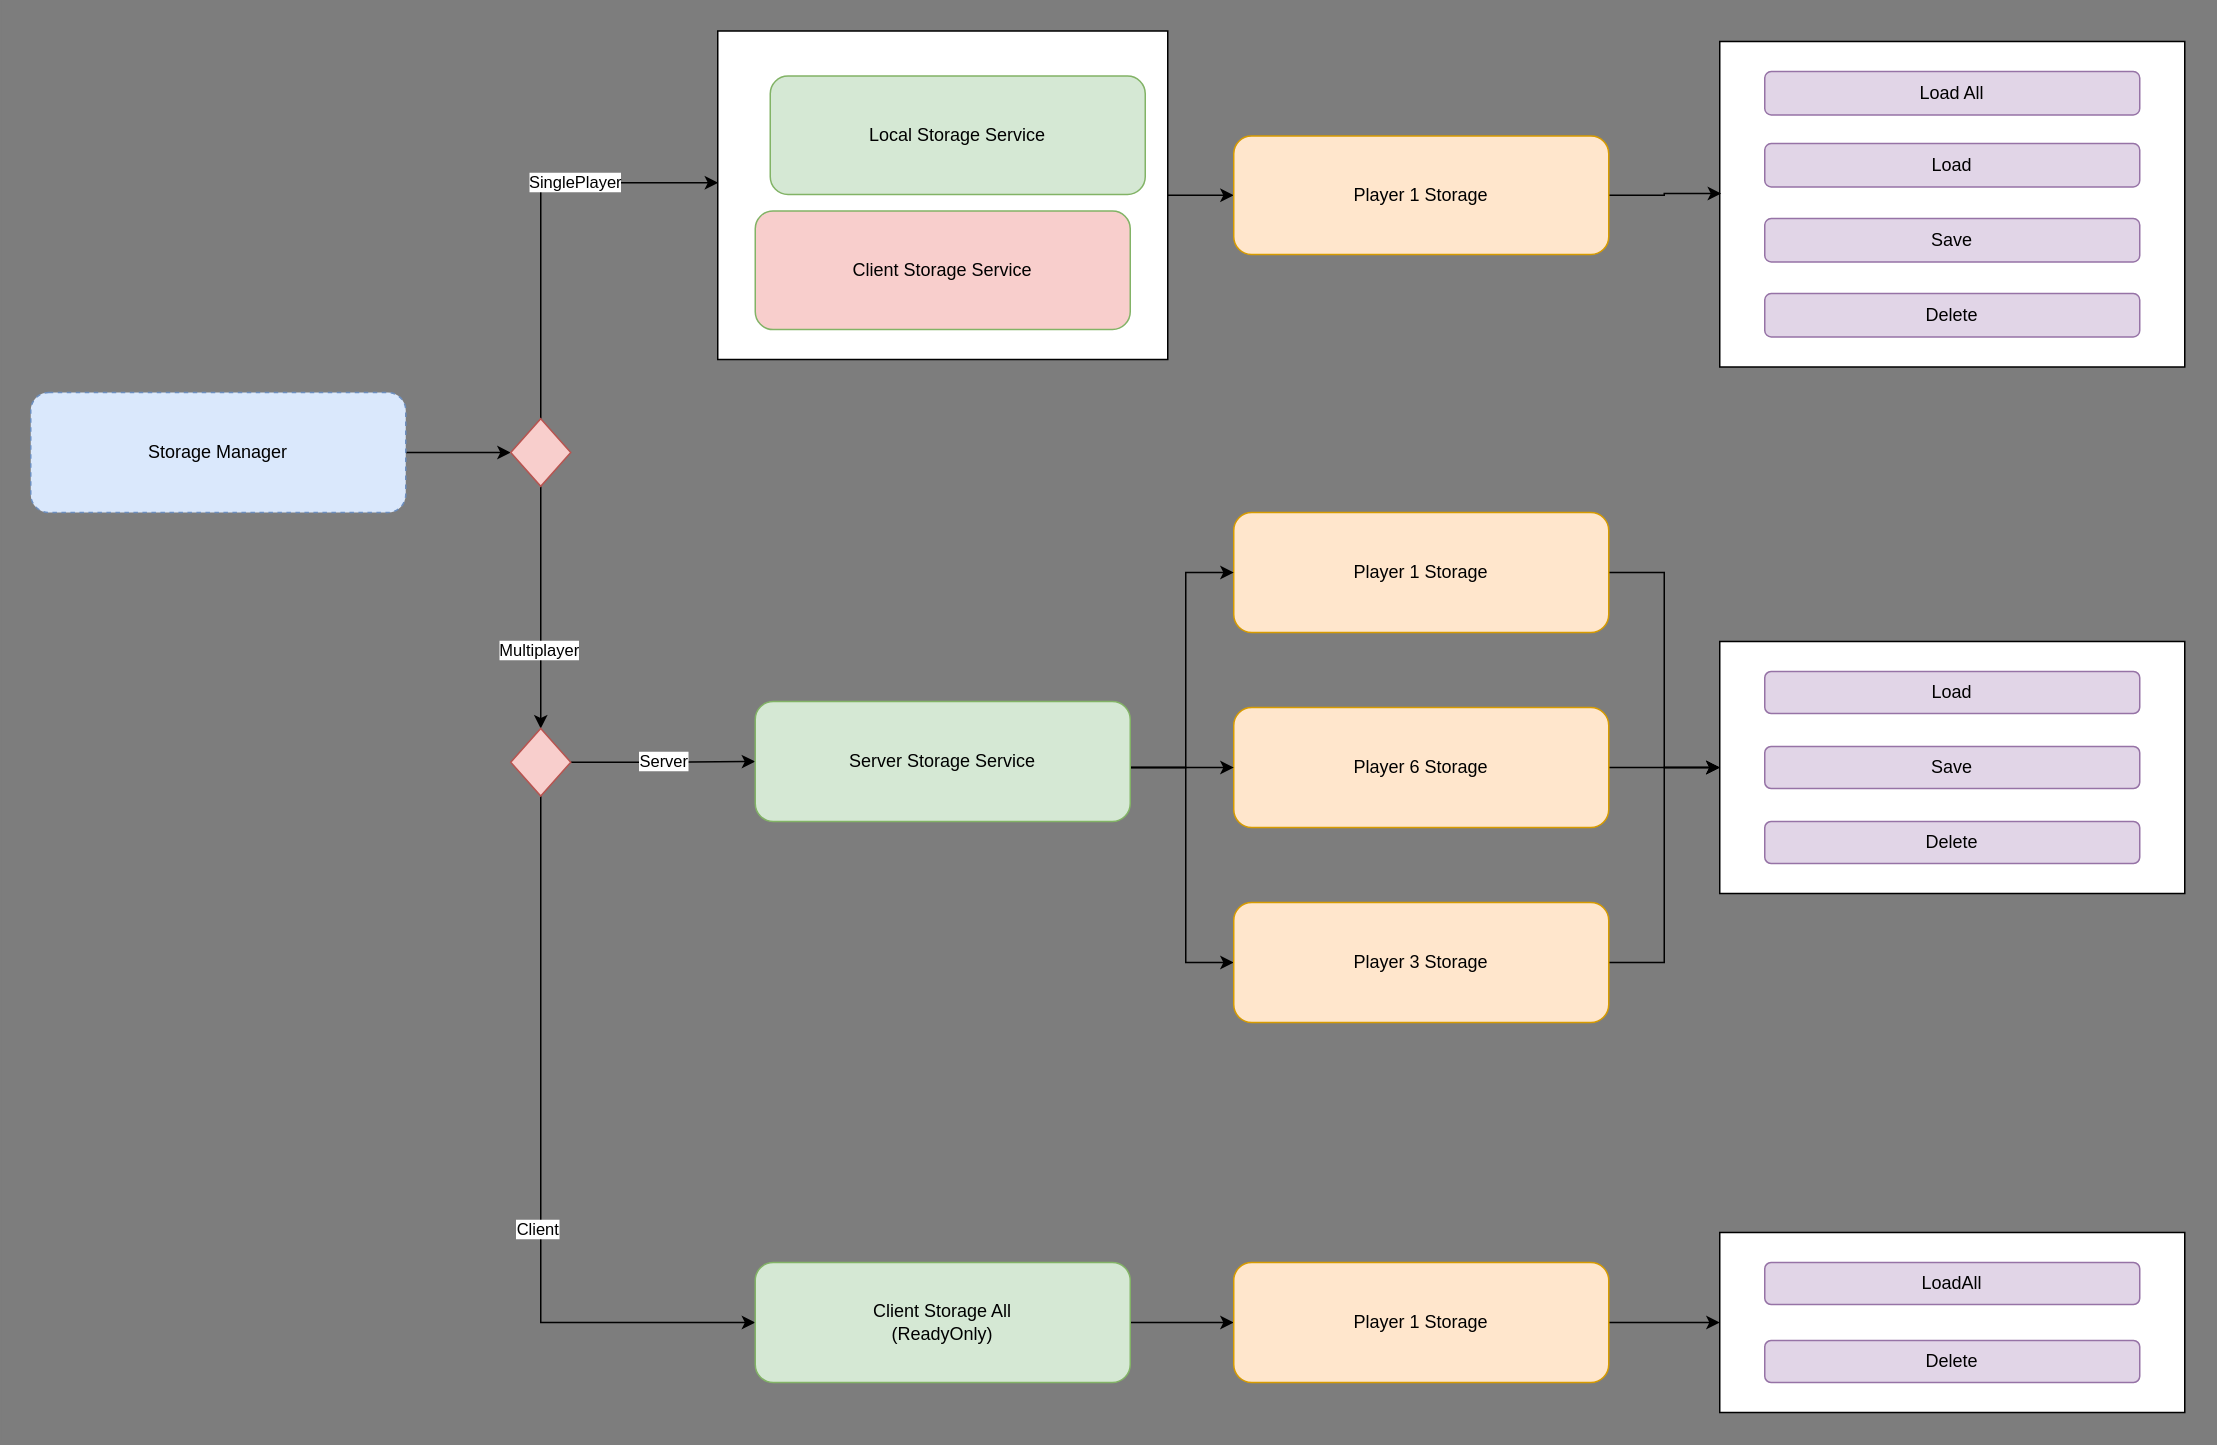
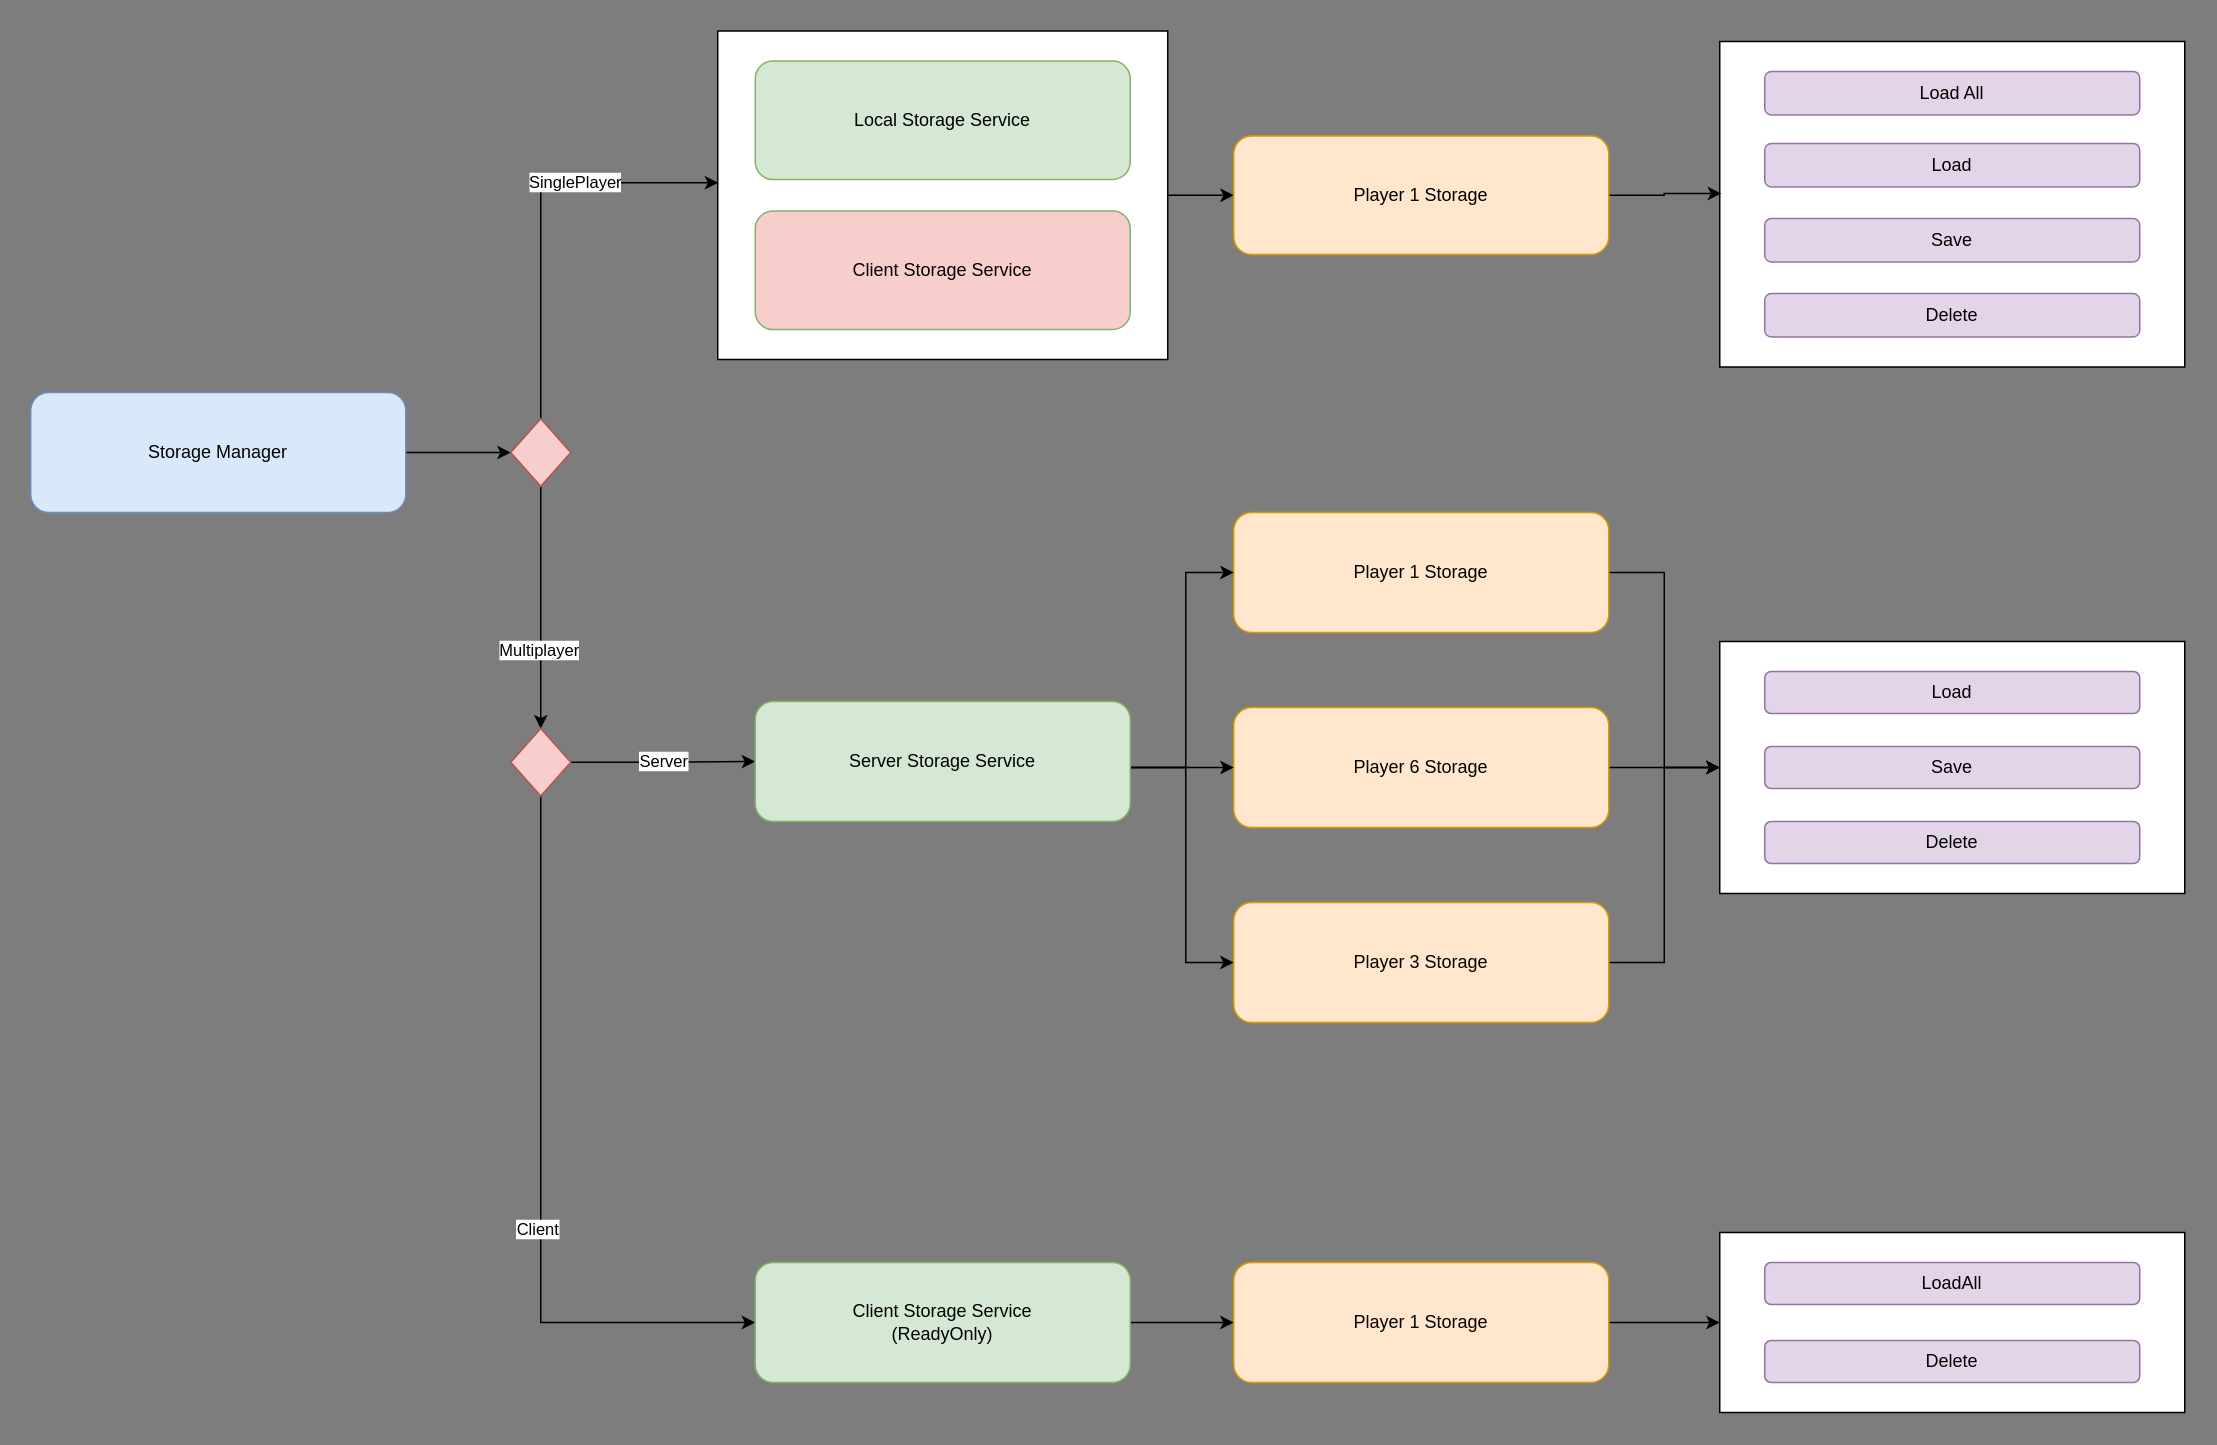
  <mxCell id="0" />
  <mxCell id="1" parent="0" />
  <mxCell id="2" value="" style="rounded=0;whiteSpace=wrap;html=1;" parent="1" vertex="1"><mxGeometry x="1146" y="27" width="310" height="217" as="geometry" /></mxCell>
  <mxCell id="3" style="edgeStyle=orthogonalEdgeStyle;rounded=0;orthogonalLoop=1;jettySize=auto;html=1;" parent="1" source="4" target="19" edge="1"><mxGeometry relative="1" as="geometry" /></mxCell>
  <mxCell id="4" value="" style="rounded=0;whiteSpace=wrap;html=1;" parent="1" vertex="1"><mxGeometry x="478" y="20" width="300" height="219" as="geometry" /></mxCell>
  <mxCell id="5" style="edgeStyle=orthogonalEdgeStyle;rounded=0;orthogonalLoop=1;jettySize=auto;html=1;exitX=0.5;exitY=1;exitDx=0;exitDy=0;" parent="1" source="42" target="26" edge="1"><mxGeometry relative="1" as="geometry"><mxPoint x="470" y="411" as="targetPoint" /><Array as="points" /></mxGeometry></mxCell>
  <mxCell id="6" value="Multiplayer" style="edgeLabel;html=1;align=center;verticalAlign=middle;resizable=0;points=[];" parent="5" vertex="1" connectable="0"><mxGeometry x="0.345" y="-2" relative="1" as="geometry"><mxPoint as="offset" /></mxGeometry></mxCell>
  <mxCell id="7" style="edgeStyle=orthogonalEdgeStyle;rounded=0;orthogonalLoop=1;jettySize=auto;html=1;entryX=0;entryY=0.5;entryDx=0;entryDy=0;" parent="1" source="8" target="42" edge="1"><mxGeometry relative="1" as="geometry" /></mxCell>
- <mxCell id="8" value="Storage Manager&lt;br&gt;" style="rounded=1;whiteSpace=wrap;html=1;fillColor=#dae8fc;strokeColor=#6c8ebf;dashed=1;" parent="1" vertex="1"><mxGeometry x="20" y="261" width="250" height="80" as="geometry" /></mxCell>
- <mxCell id="9" value="Local Storage Service" style="rounded=1;whiteSpace=wrap;html=1;fillColor=#d5e8d4;strokeColor=#82b366;" parent="1" vertex="1"><mxGeometry x="513" y="50" width="250" height="79" as="geometry" /></mxCell>
+ <mxCell id="8" value="Storage Manager&lt;br&gt;" style="rounded=1;whiteSpace=wrap;html=1;fillColor=#dae8fc;strokeColor=#6c8ebf;" parent="1" vertex="1"><mxGeometry x="20" y="261" width="250" height="80" as="geometry" /></mxCell>
+ <mxCell id="9" value="Local Storage Service" style="rounded=1;whiteSpace=wrap;html=1;fillColor=#d5e8d4;strokeColor=#82b366;" parent="1" vertex="1"><mxGeometry x="503" y="40" width="250" height="79" as="geometry" /></mxCell>
  <mxCell id="10" value="Client Storage Service" style="rounded=1;whiteSpace=wrap;html=1;fillColor=#f8cecc;strokeColor=#82b366;" parent="1" vertex="1"><mxGeometry x="503" y="140" width="250" height="79" as="geometry" /></mxCell>
  <mxCell id="11" style="edgeStyle=orthogonalEdgeStyle;rounded=0;orthogonalLoop=1;jettySize=auto;html=1;entryX=0;entryY=0.5;entryDx=0;entryDy=0;exitX=1;exitY=0.5;exitDx=0;exitDy=0;" parent="1" source="29" target="17" edge="1"><mxGeometry relative="1" as="geometry"><Array as="points"><mxPoint x="753" y="511" /><mxPoint x="790" y="511" /><mxPoint x="790" y="641" /></Array></mxGeometry></mxCell>
  <mxCell id="12" style="edgeStyle=orthogonalEdgeStyle;rounded=0;orthogonalLoop=1;jettySize=auto;html=1;entryX=0;entryY=0.5;entryDx=0;entryDy=0;" parent="1" source="13" target="35" edge="1"><mxGeometry relative="1" as="geometry" /></mxCell>
  <mxCell id="13" value="Player 1 Storage" style="rounded=1;whiteSpace=wrap;html=1;fillColor=#ffe6cc;strokeColor=#d79b00;" parent="1" vertex="1"><mxGeometry x="822" y="341" width="250" height="80" as="geometry" /></mxCell>
  <mxCell id="14" style="edgeStyle=orthogonalEdgeStyle;rounded=0;orthogonalLoop=1;jettySize=auto;html=1;entryX=0;entryY=0.5;entryDx=0;entryDy=0;" parent="1" source="15" target="35" edge="1"><mxGeometry relative="1" as="geometry" /></mxCell>
  <mxCell id="15" value="Player 6 Storage" style="rounded=1;whiteSpace=wrap;html=1;fillColor=#ffe6cc;strokeColor=#d79b00;" parent="1" vertex="1"><mxGeometry x="822" y="471" width="250" height="80" as="geometry" /></mxCell>
  <mxCell id="16" style="edgeStyle=orthogonalEdgeStyle;rounded=0;orthogonalLoop=1;jettySize=auto;html=1;entryX=0;entryY=0.5;entryDx=0;entryDy=0;" parent="1" source="17" target="35" edge="1"><mxGeometry relative="1" as="geometry" /></mxCell>
  <mxCell id="17" value="Player 3 Storage" style="rounded=1;whiteSpace=wrap;html=1;fillColor=#ffe6cc;strokeColor=#d79b00;" parent="1" vertex="1"><mxGeometry x="822" y="601" width="250" height="80" as="geometry" /></mxCell>
  <mxCell id="18" style="edgeStyle=orthogonalEdgeStyle;rounded=0;orthogonalLoop=1;jettySize=auto;html=1;entryX=0.003;entryY=0.467;entryDx=0;entryDy=0;entryPerimeter=0;" parent="1" source="19" target="2" edge="1"><mxGeometry relative="1" as="geometry" /></mxCell>
  <mxCell id="19" value="Player 1 Storage" style="rounded=1;whiteSpace=wrap;html=1;fillColor=#ffe6cc;strokeColor=#d79b00;" parent="1" vertex="1"><mxGeometry x="822" y="90" width="250" height="79" as="geometry" /></mxCell>
  <mxCell id="20" value="Load" style="rounded=1;whiteSpace=wrap;html=1;fillColor=#e1d5e7;strokeColor=#9673a6;" parent="1" vertex="1"><mxGeometry x="1176" y="95" width="250" height="29" as="geometry" /></mxCell>
  <mxCell id="21" value="Save" style="rounded=1;whiteSpace=wrap;html=1;fillColor=#e1d5e7;strokeColor=#9673a6;" parent="1" vertex="1"><mxGeometry x="1176" y="145" width="250" height="29" as="geometry" /></mxCell>
  <mxCell id="22" value="Delete" style="rounded=1;whiteSpace=wrap;html=1;fillColor=#e1d5e7;strokeColor=#9673a6;" parent="1" vertex="1"><mxGeometry x="1176" y="195" width="250" height="29" as="geometry" /></mxCell>
  <mxCell id="23" value="Server" style="edgeStyle=orthogonalEdgeStyle;rounded=0;orthogonalLoop=1;jettySize=auto;html=1;entryX=0;entryY=0.5;entryDx=0;entryDy=0;" parent="1" source="26" target="29" edge="1"><mxGeometry relative="1" as="geometry" /></mxCell>
  <mxCell id="24" style="edgeStyle=orthogonalEdgeStyle;rounded=0;orthogonalLoop=1;jettySize=auto;html=1;entryX=0;entryY=0.5;entryDx=0;entryDy=0;" parent="1" source="26" target="31" edge="1"><mxGeometry relative="1" as="geometry"><Array as="points"><mxPoint x="360" y="881" /></Array></mxGeometry></mxCell>
  <mxCell id="25" value="Client" style="edgeLabel;html=1;align=center;verticalAlign=middle;resizable=0;points=[];" parent="24" vertex="1" connectable="0"><mxGeometry x="0.167" y="-3" relative="1" as="geometry"><mxPoint as="offset" /></mxGeometry></mxCell>
  <mxCell id="26" value="" style="rhombus;whiteSpace=wrap;html=1;fillColor=#f8cecc;strokeColor=#b85450;" parent="1" vertex="1"><mxGeometry x="340" y="485" width="40" height="45" as="geometry" /></mxCell>
  <mxCell id="27" style="edgeStyle=orthogonalEdgeStyle;rounded=0;orthogonalLoop=1;jettySize=auto;html=1;entryX=0;entryY=0.5;entryDx=0;entryDy=0;" parent="1" source="29" target="13" edge="1"><mxGeometry relative="1" as="geometry"><Array as="points"><mxPoint x="790" y="511" /><mxPoint x="790" y="381" /></Array></mxGeometry></mxCell>
  <mxCell id="28" style="edgeStyle=orthogonalEdgeStyle;rounded=0;orthogonalLoop=1;jettySize=auto;html=1;entryX=0;entryY=0.5;entryDx=0;entryDy=0;" parent="1" source="29" target="15" edge="1"><mxGeometry relative="1" as="geometry"><Array as="points"><mxPoint x="770" y="511" /><mxPoint x="770" y="511" /></Array></mxGeometry></mxCell>
  <mxCell id="29" value="Server Storage Service" style="rounded=1;whiteSpace=wrap;html=1;fillColor=#d5e8d4;strokeColor=#82b366;" parent="1" vertex="1"><mxGeometry x="503" y="467" width="250" height="80" as="geometry" /></mxCell>
  <mxCell id="30" style="edgeStyle=orthogonalEdgeStyle;rounded=0;orthogonalLoop=1;jettySize=auto;html=1;entryX=0;entryY=0.5;entryDx=0;entryDy=0;" parent="1" source="31" target="33" edge="1"><mxGeometry relative="1" as="geometry" /></mxCell>
- <mxCell id="31" value="Client Storage All &lt;br&gt;(ReadyOnly)" style="rounded=1;whiteSpace=wrap;html=1;fillColor=#d5e8d4;strokeColor=#82b366;" parent="1" vertex="1"><mxGeometry x="503" y="841" width="250" height="80" as="geometry" /></mxCell>
+ <mxCell id="31" value="Client Storage Service &lt;br&gt;(ReadyOnly)" style="rounded=1;whiteSpace=wrap;html=1;fillColor=#d5e8d4;strokeColor=#82b366;" parent="1" vertex="1"><mxGeometry x="503" y="841" width="250" height="80" as="geometry" /></mxCell>
  <mxCell id="32" style="edgeStyle=orthogonalEdgeStyle;rounded=0;orthogonalLoop=1;jettySize=auto;html=1;entryX=0;entryY=0.5;entryDx=0;entryDy=0;" parent="1" source="33" target="43" edge="1"><mxGeometry relative="1" as="geometry" /></mxCell>
  <mxCell id="33" value="Player 1 Storage" style="rounded=1;whiteSpace=wrap;html=1;fillColor=#ffe6cc;strokeColor=#d79b00;" parent="1" vertex="1"><mxGeometry x="822" y="841" width="250" height="80" as="geometry" /></mxCell>
  <mxCell id="34" value="Load All" style="rounded=1;whiteSpace=wrap;html=1;fillColor=#e1d5e7;strokeColor=#9673a6;" parent="1" vertex="1"><mxGeometry x="1176" y="47" width="250" height="29" as="geometry" /></mxCell>
  <mxCell id="35" value="" style="rounded=0;whiteSpace=wrap;html=1;" parent="1" vertex="1"><mxGeometry x="1146" y="427" width="310" height="168" as="geometry" /></mxCell>
  <mxCell id="36" value="Load" style="rounded=1;whiteSpace=wrap;html=1;fillColor=#e1d5e7;strokeColor=#9673a6;" parent="1" vertex="1"><mxGeometry x="1176" y="447" width="250" height="28" as="geometry" /></mxCell>
  <mxCell id="37" value="Save" style="rounded=1;whiteSpace=wrap;html=1;fillColor=#e1d5e7;strokeColor=#9673a6;" parent="1" vertex="1"><mxGeometry x="1176" y="497" width="250" height="28" as="geometry" /></mxCell>
  <mxCell id="38" value="Delete" style="rounded=1;whiteSpace=wrap;html=1;fillColor=#e1d5e7;strokeColor=#9673a6;" parent="1" vertex="1"><mxGeometry x="1176" y="547" width="250" height="28" as="geometry" /></mxCell>
  <mxCell id="39" style="edgeStyle=orthogonalEdgeStyle;rounded=0;orthogonalLoop=1;jettySize=auto;html=1;exitX=0.5;exitY=1;exitDx=0;exitDy=0;" parent="1" edge="1"><mxGeometry relative="1" as="geometry"><mxPoint x="1325" y="896" as="sourcePoint" /><mxPoint x="1325" y="896" as="targetPoint" /></mxGeometry></mxCell>
  <mxCell id="40" style="edgeStyle=orthogonalEdgeStyle;rounded=0;orthogonalLoop=1;jettySize=auto;html=1;entryX=0.001;entryY=0.462;entryDx=0;entryDy=0;entryPerimeter=0;" parent="1" source="42" target="4" edge="1"><mxGeometry relative="1" as="geometry"><Array as="points"><mxPoint x="360" y="121" /></Array></mxGeometry></mxCell>
  <mxCell id="41" value="SinglePlayer" style="edgeLabel;html=1;align=center;verticalAlign=middle;resizable=0;points=[];" parent="40" vertex="1" connectable="0"><mxGeometry x="0.305" y="1" relative="1" as="geometry"><mxPoint as="offset" /></mxGeometry></mxCell>
  <mxCell id="42" value="" style="rhombus;whiteSpace=wrap;html=1;fillColor=#f8cecc;strokeColor=#b85450;" parent="1" vertex="1"><mxGeometry x="340" y="278.5" width="40" height="45" as="geometry" /></mxCell>
  <mxCell id="43" value="" style="rounded=0;whiteSpace=wrap;html=1;" parent="1" vertex="1"><mxGeometry x="1146" y="821" width="310" height="120" as="geometry" /></mxCell>
  <mxCell id="44" value="LoadAll" style="rounded=1;whiteSpace=wrap;html=1;fillColor=#e1d5e7;strokeColor=#9673a6;" parent="1" vertex="1"><mxGeometry x="1176" y="841" width="250" height="28" as="geometry" /></mxCell>
  <mxCell id="45" value="Delete" style="rounded=1;whiteSpace=wrap;html=1;fillColor=#e1d5e7;strokeColor=#9673a6;" parent="1" vertex="1"><mxGeometry x="1176" y="893" width="250" height="28" as="geometry" /></mxCell>
